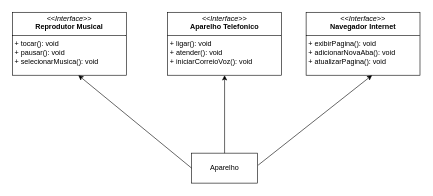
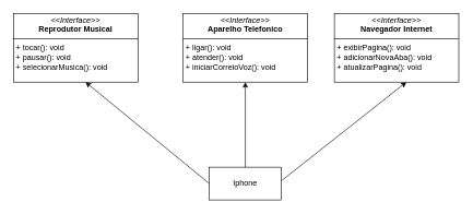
  <mxCell id="0" />
  <mxCell id="1" parent="0" />
- <mxCell id="2" value="Aparelho" style="html=1;whiteSpace=wrap;" vertex="1" parent="1"><mxGeometry x="319" y="255" width="110" height="50" as="geometry" /></mxCell>
+ <mxCell id="2" value="Iphone" style="html=1;whiteSpace=wrap;" vertex="1" parent="1"><mxGeometry x="319" y="255" width="110" height="50" as="geometry" /></mxCell>
  <mxCell id="3" value="&lt;p style=&quot;margin:0px;margin-top:4px;text-align:center;&quot;&gt;&lt;i&gt;&amp;lt;&amp;lt;Interface&amp;gt;&amp;gt;&lt;/i&gt;&lt;br&gt;&lt;b&gt;Reprodutor Musical&lt;/b&gt;&lt;/p&gt;&lt;hr size=&quot;1&quot; style=&quot;border-style:solid;&quot;&gt;&lt;p style=&quot;margin:0px;margin-left:4px;&quot;&gt;+ tocar(): void&lt;br&gt;+ pausar(): void&lt;/p&gt;&lt;p style=&quot;margin:0px;margin-left:4px;&quot;&gt;+ selecionarMusica(): void&lt;/p&gt;" style="verticalAlign=top;align=left;overflow=fill;html=1;whiteSpace=wrap;" vertex="1" parent="1"><mxGeometry x="20" y="20" width="190" height="105" as="geometry" /></mxCell>
  <mxCell id="4" value="&lt;p style=&quot;margin:0px;margin-top:4px;text-align:center;&quot;&gt;&lt;i&gt;&amp;lt;&amp;lt;Interface&amp;gt;&amp;gt;&lt;/i&gt;&lt;br&gt;&lt;b&gt;Aparelho Telefonico&lt;/b&gt;&lt;/p&gt;&lt;hr size=&quot;1&quot; style=&quot;border-style:solid;&quot;&gt;&lt;p style=&quot;margin:0px;margin-left:4px;&quot;&gt;+ ligar(): void&lt;br&gt;+ atender(): void&lt;/p&gt;&lt;p style=&quot;margin:0px;margin-left:4px;&quot;&gt;+ iniciarCorreioVoz(): void&lt;/p&gt;" style="verticalAlign=top;align=left;overflow=fill;html=1;whiteSpace=wrap;" vertex="1" parent="1"><mxGeometry x="279" y="20" width="190" height="105" as="geometry" /></mxCell>
  <mxCell id="5" value="&lt;p style=&quot;margin:0px;margin-top:4px;text-align:center;&quot;&gt;&lt;i&gt;&amp;lt;&amp;lt;Interface&amp;gt;&amp;gt;&lt;/i&gt;&lt;br&gt;&lt;b&gt;Navegador Internet&lt;/b&gt;&lt;/p&gt;&lt;hr size=&quot;1&quot; style=&quot;border-style:solid;&quot;&gt;&lt;p style=&quot;margin:0px;margin-left:4px;&quot;&gt;+ exibirPagina(): void&lt;br&gt;+ adicionarNovaAba(): void&lt;/p&gt;&lt;p style=&quot;margin:0px;margin-left:4px;&quot;&gt;+ atualizarPagina(): void&lt;/p&gt;" style="verticalAlign=top;align=left;overflow=fill;html=1;whiteSpace=wrap;" vertex="1" parent="1"><mxGeometry x="510" y="20" width="190" height="105" as="geometry" /></mxCell>
  <mxCell id="6" value="" style="endArrow=classic;html=1;rounded=0;exitX=0;exitY=0.5;exitDx=0;exitDy=0;entryX=0.579;entryY=1;entryDx=0;entryDy=0;entryPerimeter=0;" edge="1" parent="1" source="2" target="3"><mxGeometry width="50" height="50" relative="1" as="geometry"><mxPoint x="290" y="265" as="sourcePoint" /><mxPoint x="140" y="135" as="targetPoint" /></mxGeometry></mxCell>
  <mxCell id="7" value="" style="endArrow=classic;html=1;rounded=0;entryX=0.5;entryY=1;entryDx=0;entryDy=0;exitX=0.5;exitY=0;exitDx=0;exitDy=0;" edge="1" parent="1" source="2" target="4"><mxGeometry width="50" height="50" relative="1" as="geometry"><mxPoint x="370" y="255" as="sourcePoint" /><mxPoint x="380" y="225" as="targetPoint" /></mxGeometry></mxCell>
  <mxCell id="8" value="" style="endArrow=classic;html=1;rounded=0;entryX=0.579;entryY=1;entryDx=0;entryDy=0;entryPerimeter=0;" edge="1" parent="1" target="5"><mxGeometry width="50" height="50" relative="1" as="geometry"><mxPoint x="430" y="275" as="sourcePoint" /><mxPoint x="380" y="225" as="targetPoint" /></mxGeometry></mxCell>
